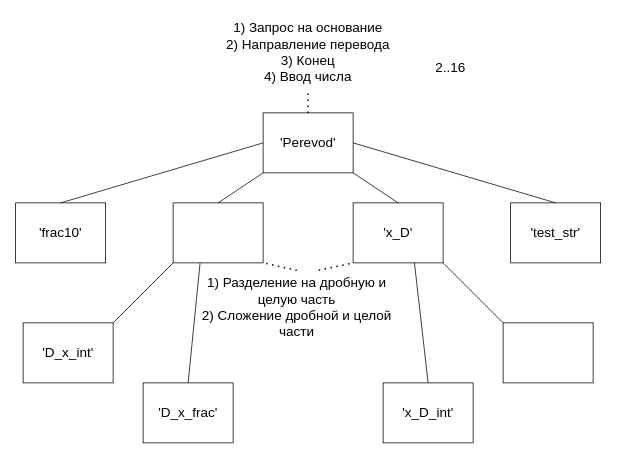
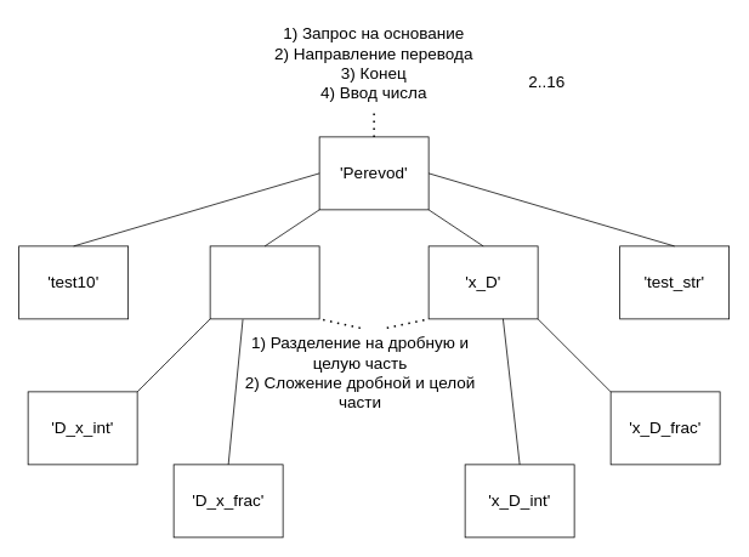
  <mxCell id="0" />
  <mxCell id="1" parent="0" />
  <mxCell id="2" value="" style="rounded=0;whiteSpace=wrap;html=1;" vertex="1" parent="1"><mxGeometry x="350" y="150" width="120" height="80" as="geometry" /></mxCell>
  <mxCell id="3" value="&lt;font style=&quot;font-size: 18px&quot;&gt;'Perevod'&lt;/font&gt;" style="text;html=1;strokeColor=none;fillColor=none;align=center;verticalAlign=middle;whiteSpace=wrap;rounded=0;" vertex="1" parent="1"><mxGeometry x="375" y="167.5" width="70" height="45" as="geometry" /></mxCell>
  <mxCell id="4" value="" style="rounded=0;whiteSpace=wrap;html=1;" vertex="1" parent="1"><mxGeometry x="230" y="270" width="120" height="80" as="geometry" /></mxCell>
  <mxCell id="5" value="" style="rounded=0;whiteSpace=wrap;html=1;" vertex="1" parent="1"><mxGeometry x="470" y="270" width="120" height="80" as="geometry" /></mxCell>
  <mxCell id="6" value="&lt;span style=&quot;font-size: 18px&quot;&gt;'x_D'&lt;/span&gt;" style="text;html=1;strokeColor=none;fillColor=none;align=center;verticalAlign=middle;whiteSpace=wrap;rounded=0;" vertex="1" parent="1"><mxGeometry x="495" y="287.5" width="70" height="45" as="geometry" /></mxCell>
  <mxCell id="7" value="" style="rounded=0;whiteSpace=wrap;html=1;" vertex="1" parent="1"><mxGeometry x="680" y="270" width="120" height="80" as="geometry" /></mxCell>
  <mxCell id="8" value="&lt;span style=&quot;font-size: 18px&quot;&gt;'test_str'&lt;/span&gt;" style="text;html=1;strokeColor=none;fillColor=none;align=center;verticalAlign=middle;whiteSpace=wrap;rounded=0;" vertex="1" parent="1"><mxGeometry x="705" y="287.5" width="70" height="45" as="geometry" /></mxCell>
  <mxCell id="9" value="" style="rounded=0;whiteSpace=wrap;html=1;" vertex="1" parent="1"><mxGeometry x="20" y="270" width="120" height="80" as="geometry" /></mxCell>
- <mxCell id="10" value="&lt;span style=&quot;font-size: 18px&quot;&gt;'frac10'&lt;/span&gt;" style="text;html=1;strokeColor=none;fillColor=none;align=center;verticalAlign=middle;whiteSpace=wrap;rounded=0;" vertex="1" parent="1"><mxGeometry x="45" y="287.5" width="70" height="45" as="geometry" /></mxCell>
+ <mxCell id="10" value="&lt;span style=&quot;font-size: 18px&quot;&gt;'test10'&lt;/span&gt;" style="text;html=1;strokeColor=none;fillColor=none;align=center;verticalAlign=middle;whiteSpace=wrap;rounded=0;" vertex="1" parent="1"><mxGeometry x="45" y="287.5" width="70" height="45" as="geometry" /></mxCell>
  <mxCell id="11" value="1) Запрос на основание&lt;br&gt;2) Направление перевода&lt;br&gt;3) Конец&lt;br&gt;4) Ввод числа" style="text;html=1;strokeColor=none;fillColor=none;align=center;verticalAlign=middle;whiteSpace=wrap;rounded=0;fontSize=18;" vertex="1" parent="1"><mxGeometry x="295" y="20" width="230" height="100" as="geometry" /></mxCell>
  <mxCell id="12" value="1) Разделение на дробную и целую часть&lt;br&gt;2) Сложение дробной и целой части" style="text;html=1;strokeColor=none;fillColor=none;align=center;verticalAlign=middle;whiteSpace=wrap;rounded=0;fontSize=18;" vertex="1" parent="1"><mxGeometry x="265" y="360" width="260" height="100" as="geometry" /></mxCell>
  <mxCell id="13" value="" style="endArrow=none;html=1;rounded=0;fontSize=18;entryX=0;entryY=0.5;entryDx=0;entryDy=0;exitX=0.5;exitY=0;exitDx=0;exitDy=0;" edge="1" parent="1" source="9" target="2"><mxGeometry width="50" height="50" relative="1" as="geometry"><mxPoint x="390" y="450" as="sourcePoint" /><mxPoint x="440" y="400" as="targetPoint" /></mxGeometry></mxCell>
  <mxCell id="14" value="" style="endArrow=none;html=1;rounded=0;fontSize=18;entryX=0;entryY=1;entryDx=0;entryDy=0;exitX=0.5;exitY=0;exitDx=0;exitDy=0;" edge="1" parent="1" source="4" target="2"><mxGeometry width="50" height="50" relative="1" as="geometry"><mxPoint x="390" y="450" as="sourcePoint" /><mxPoint x="440" y="400" as="targetPoint" /></mxGeometry></mxCell>
  <mxCell id="15" value="" style="endArrow=none;html=1;rounded=0;fontSize=18;entryX=1;entryY=1;entryDx=0;entryDy=0;exitX=0.5;exitY=0;exitDx=0;exitDy=0;" edge="1" parent="1" source="5" target="2"><mxGeometry width="50" height="50" relative="1" as="geometry"><mxPoint x="390" y="450" as="sourcePoint" /><mxPoint x="440" y="400" as="targetPoint" /></mxGeometry></mxCell>
  <mxCell id="16" value="" style="endArrow=none;html=1;rounded=0;fontSize=18;entryX=1;entryY=0.5;entryDx=0;entryDy=0;exitX=0.5;exitY=0;exitDx=0;exitDy=0;" edge="1" parent="1" source="7" target="2"><mxGeometry width="50" height="50" relative="1" as="geometry"><mxPoint x="390" y="450" as="sourcePoint" /><mxPoint x="440" y="400" as="targetPoint" /></mxGeometry></mxCell>
  <mxCell id="17" value="" style="endArrow=none;dashed=1;html=1;dashPattern=1 3;strokeWidth=2;rounded=0;fontSize=18;entryX=0.5;entryY=1;entryDx=0;entryDy=0;" edge="1" parent="1" source="2" target="11"><mxGeometry width="50" height="50" relative="1" as="geometry"><mxPoint x="390" y="450" as="sourcePoint" /><mxPoint x="440" y="400" as="targetPoint" /></mxGeometry></mxCell>
  <mxCell id="18" value="" style="rounded=0;whiteSpace=wrap;html=1;" vertex="1" parent="1"><mxGeometry x="30" y="430" width="120" height="80" as="geometry" /></mxCell>
  <mxCell id="19" value="&lt;font style=&quot;font-size: 18px&quot;&gt;'D_x_int'&lt;/font&gt;" style="text;html=1;strokeColor=none;fillColor=none;align=center;verticalAlign=middle;whiteSpace=wrap;rounded=0;" vertex="1" parent="1"><mxGeometry x="55" y="447.5" width="70" height="45" as="geometry" /></mxCell>
  <mxCell id="20" value="" style="rounded=0;whiteSpace=wrap;html=1;" vertex="1" parent="1"><mxGeometry x="190" y="510" width="120" height="80" as="geometry" /></mxCell>
  <mxCell id="21" value="&lt;font style=&quot;font-size: 18px&quot;&gt;'D_x_frac'&lt;/font&gt;" style="text;html=1;strokeColor=none;fillColor=none;align=center;verticalAlign=middle;whiteSpace=wrap;rounded=0;" vertex="1" parent="1"><mxGeometry x="215" y="527.5" width="70" height="45" as="geometry" /></mxCell>
  <mxCell id="22" value="" style="endArrow=none;html=1;rounded=0;fontSize=18;entryX=0;entryY=1;entryDx=0;entryDy=0;exitX=1;exitY=0;exitDx=0;exitDy=0;" edge="1" parent="1" source="18" target="4"><mxGeometry width="50" height="50" relative="1" as="geometry"><mxPoint x="390" y="430" as="sourcePoint" /><mxPoint x="440" y="380" as="targetPoint" /></mxGeometry></mxCell>
  <mxCell id="23" value="" style="endArrow=none;html=1;rounded=0;fontSize=18;entryX=0.299;entryY=1.006;entryDx=0;entryDy=0;entryPerimeter=0;exitX=0.5;exitY=0;exitDx=0;exitDy=0;" edge="1" parent="1" source="20" target="4"><mxGeometry width="50" height="50" relative="1" as="geometry"><mxPoint x="390" y="430" as="sourcePoint" /><mxPoint x="440" y="380" as="targetPoint" /></mxGeometry></mxCell>
  <mxCell id="24" value="" style="rounded=0;whiteSpace=wrap;html=1;" vertex="1" parent="1"><mxGeometry x="510" y="510" width="120" height="80" as="geometry" /></mxCell>
  <mxCell id="25" value="&lt;font style=&quot;font-size: 18px&quot;&gt;'x_D_int'&lt;/font&gt;" style="text;html=1;strokeColor=none;fillColor=none;align=center;verticalAlign=middle;whiteSpace=wrap;rounded=0;" vertex="1" parent="1"><mxGeometry x="535" y="527.5" width="70" height="45" as="geometry" /></mxCell>
  <mxCell id="26" value="" style="rounded=0;whiteSpace=wrap;html=1;" vertex="1" parent="1"><mxGeometry x="670" y="430" width="120" height="80" as="geometry" /></mxCell>
+ <mxCell id="27" value="&lt;font style=&quot;font-size: 18px&quot;&gt;'x_D_frac'&lt;/font&gt;" style="text;html=1;strokeColor=none;fillColor=none;align=center;verticalAlign=middle;whiteSpace=wrap;rounded=0;" vertex="1" parent="1"><mxGeometry x="695" y="447.5" width="70" height="45" as="geometry" /></mxCell>
  <mxCell id="28" value="" style="endArrow=none;html=1;rounded=0;fontSize=18;entryX=1;entryY=1;entryDx=0;entryDy=0;exitX=0;exitY=0;exitDx=0;exitDy=0;" edge="1" parent="1" source="26" target="5"><mxGeometry width="50" height="50" relative="1" as="geometry"><mxPoint x="390" y="510" as="sourcePoint" /><mxPoint x="440" y="460" as="targetPoint" /></mxGeometry></mxCell>
  <mxCell id="29" value="" style="endArrow=none;html=1;rounded=0;fontSize=18;entryX=0.681;entryY=0.998;entryDx=0;entryDy=0;entryPerimeter=0;exitX=0.5;exitY=0;exitDx=0;exitDy=0;" edge="1" parent="1" source="24" target="5"><mxGeometry width="50" height="50" relative="1" as="geometry"><mxPoint x="390" y="510" as="sourcePoint" /><mxPoint x="440" y="460" as="targetPoint" /></mxGeometry></mxCell>
  <mxCell id="30" value="" style="endArrow=none;dashed=1;html=1;dashPattern=1 3;strokeWidth=2;rounded=0;fontSize=18;entryX=1;entryY=1;entryDx=0;entryDy=0;exitX=0.5;exitY=0;exitDx=0;exitDy=0;" edge="1" parent="1" source="12" target="4"><mxGeometry width="50" height="50" relative="1" as="geometry"><mxPoint x="390" y="510" as="sourcePoint" /><mxPoint x="440" y="460" as="targetPoint" /></mxGeometry></mxCell>
  <mxCell id="31" value="" style="endArrow=none;dashed=1;html=1;dashPattern=1 3;strokeWidth=2;rounded=0;fontSize=18;entryX=0;entryY=1;entryDx=0;entryDy=0;exitX=0.612;exitY=-0.001;exitDx=0;exitDy=0;exitPerimeter=0;" edge="1" parent="1" source="12" target="5"><mxGeometry width="50" height="50" relative="1" as="geometry"><mxPoint x="390" y="510" as="sourcePoint" /><mxPoint x="440" y="460" as="targetPoint" /></mxGeometry></mxCell>
  <mxCell id="32" value="2..16" style="text;html=1;strokeColor=none;fillColor=none;align=center;verticalAlign=middle;whiteSpace=wrap;rounded=0;fontSize=18;" vertex="1" parent="1"><mxGeometry x="570" y="75" width="60" height="30" as="geometry" /></mxCell>
